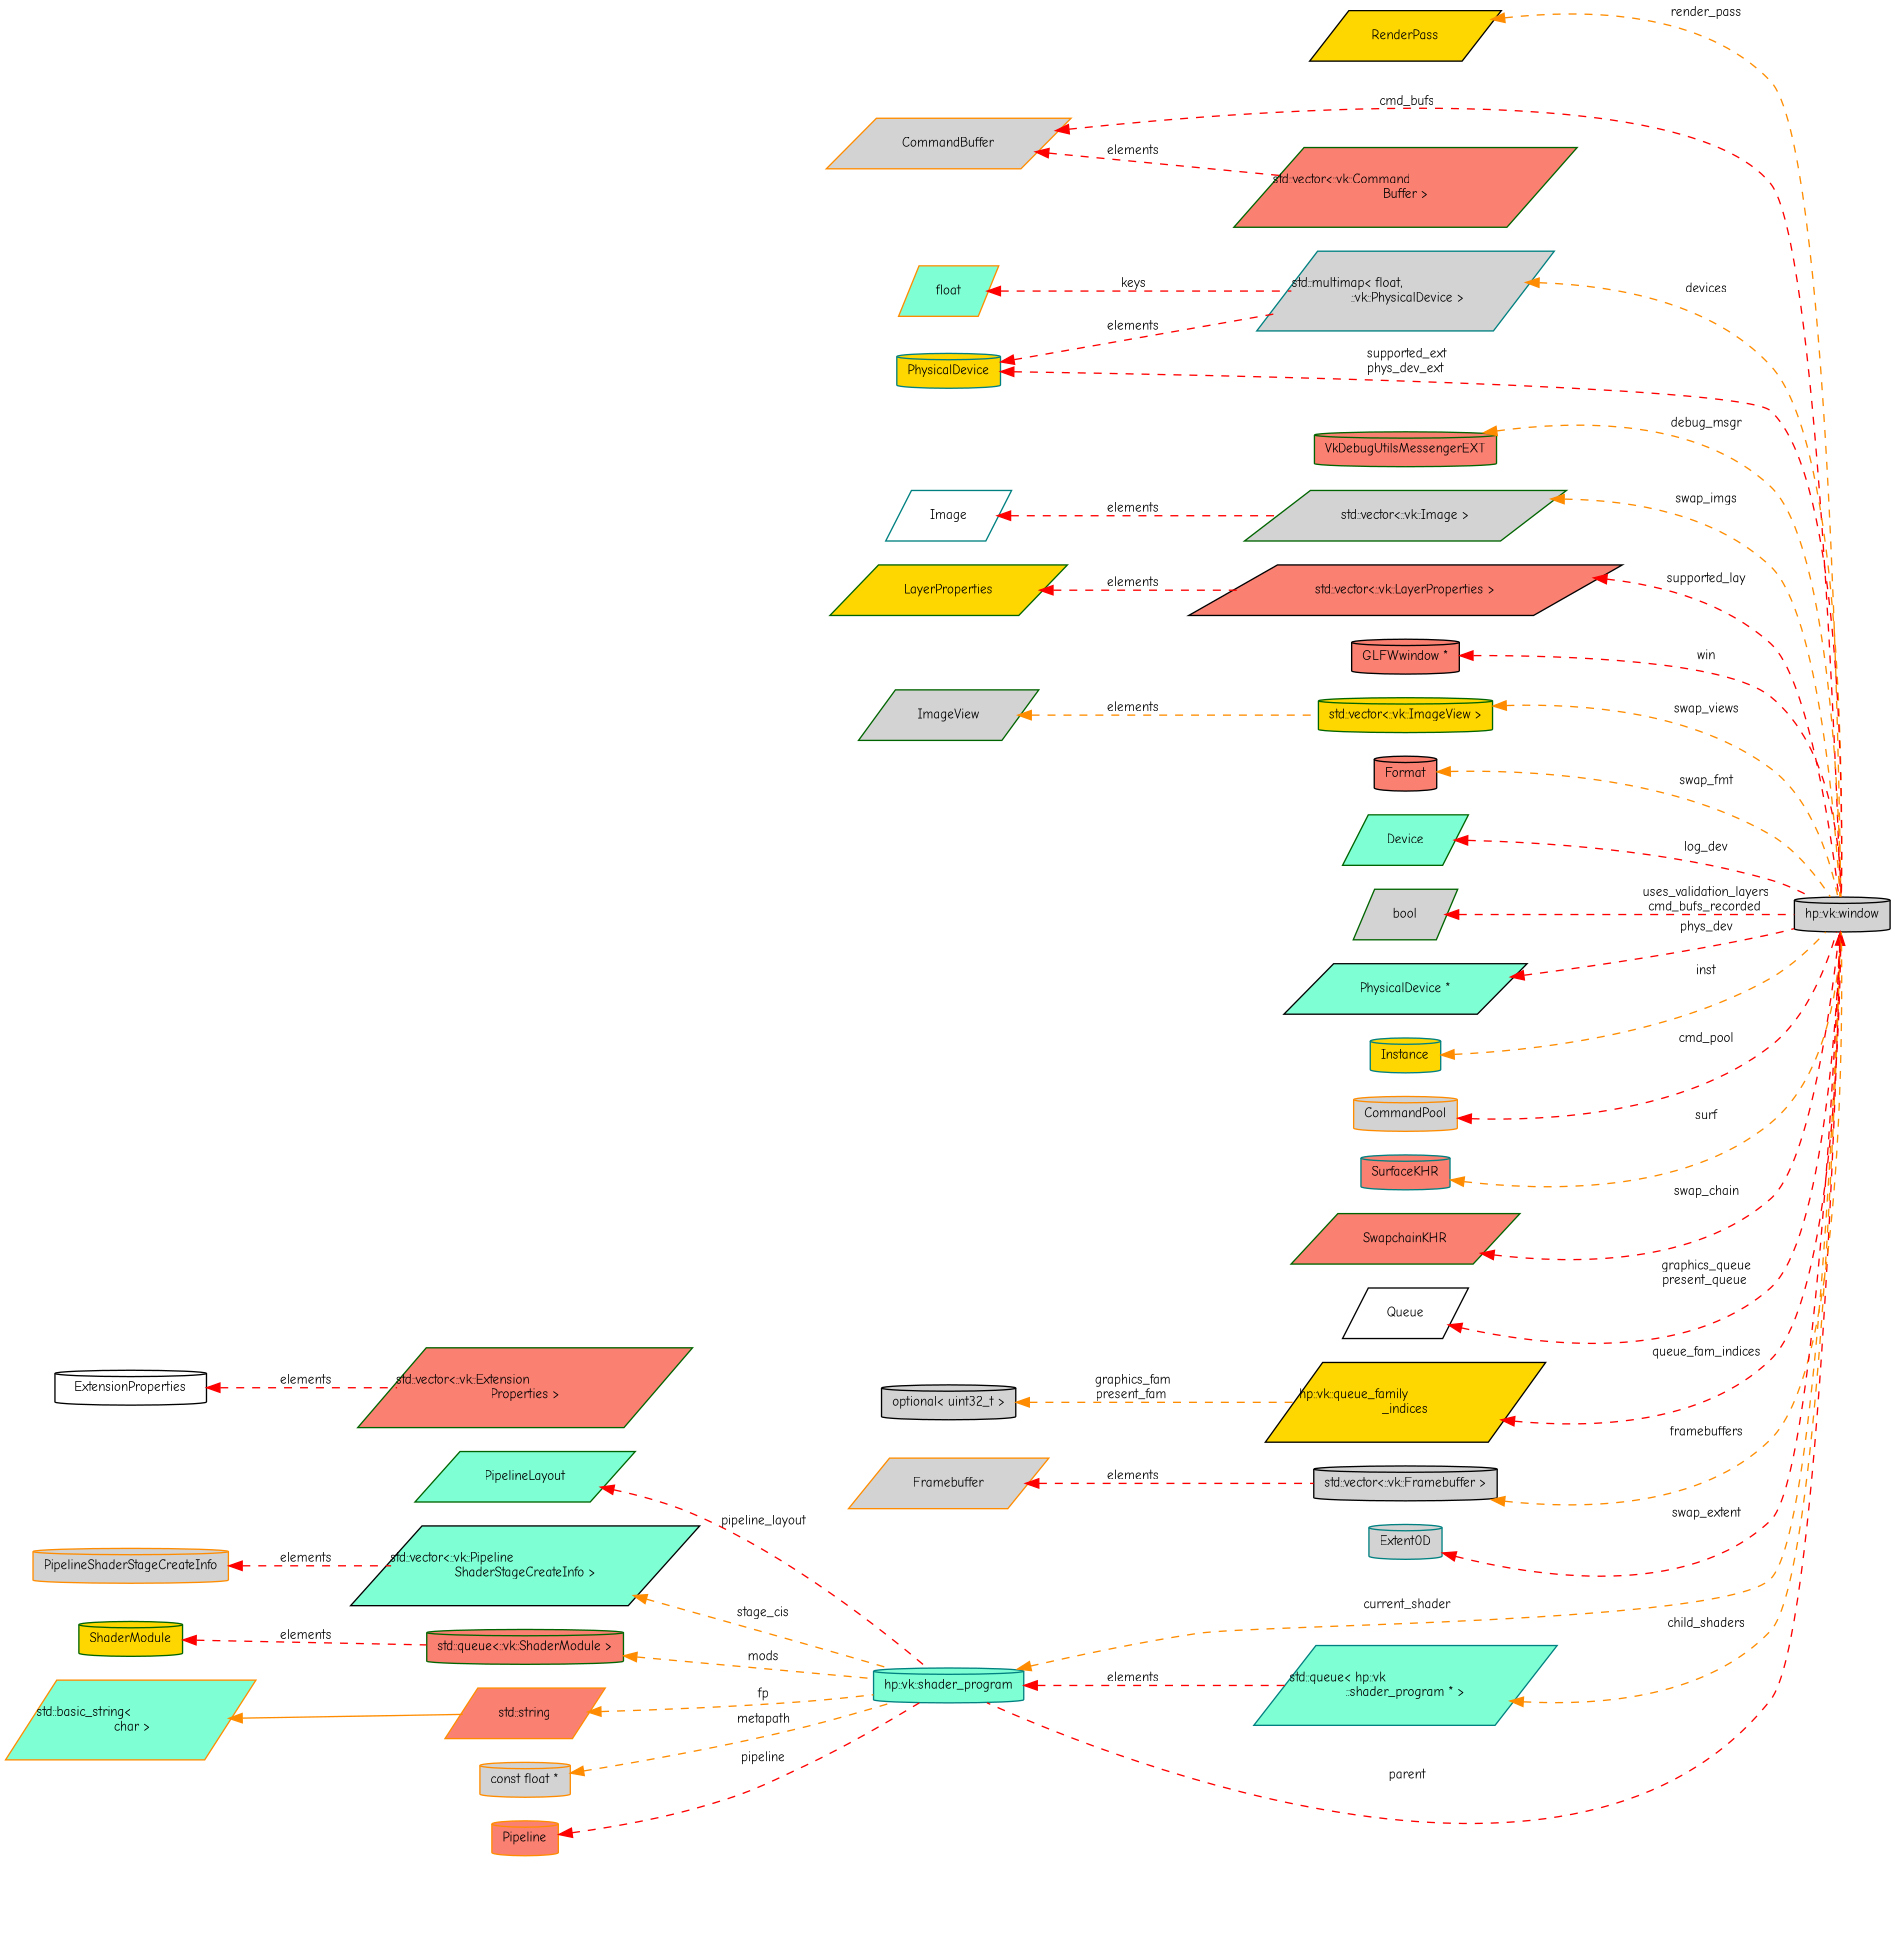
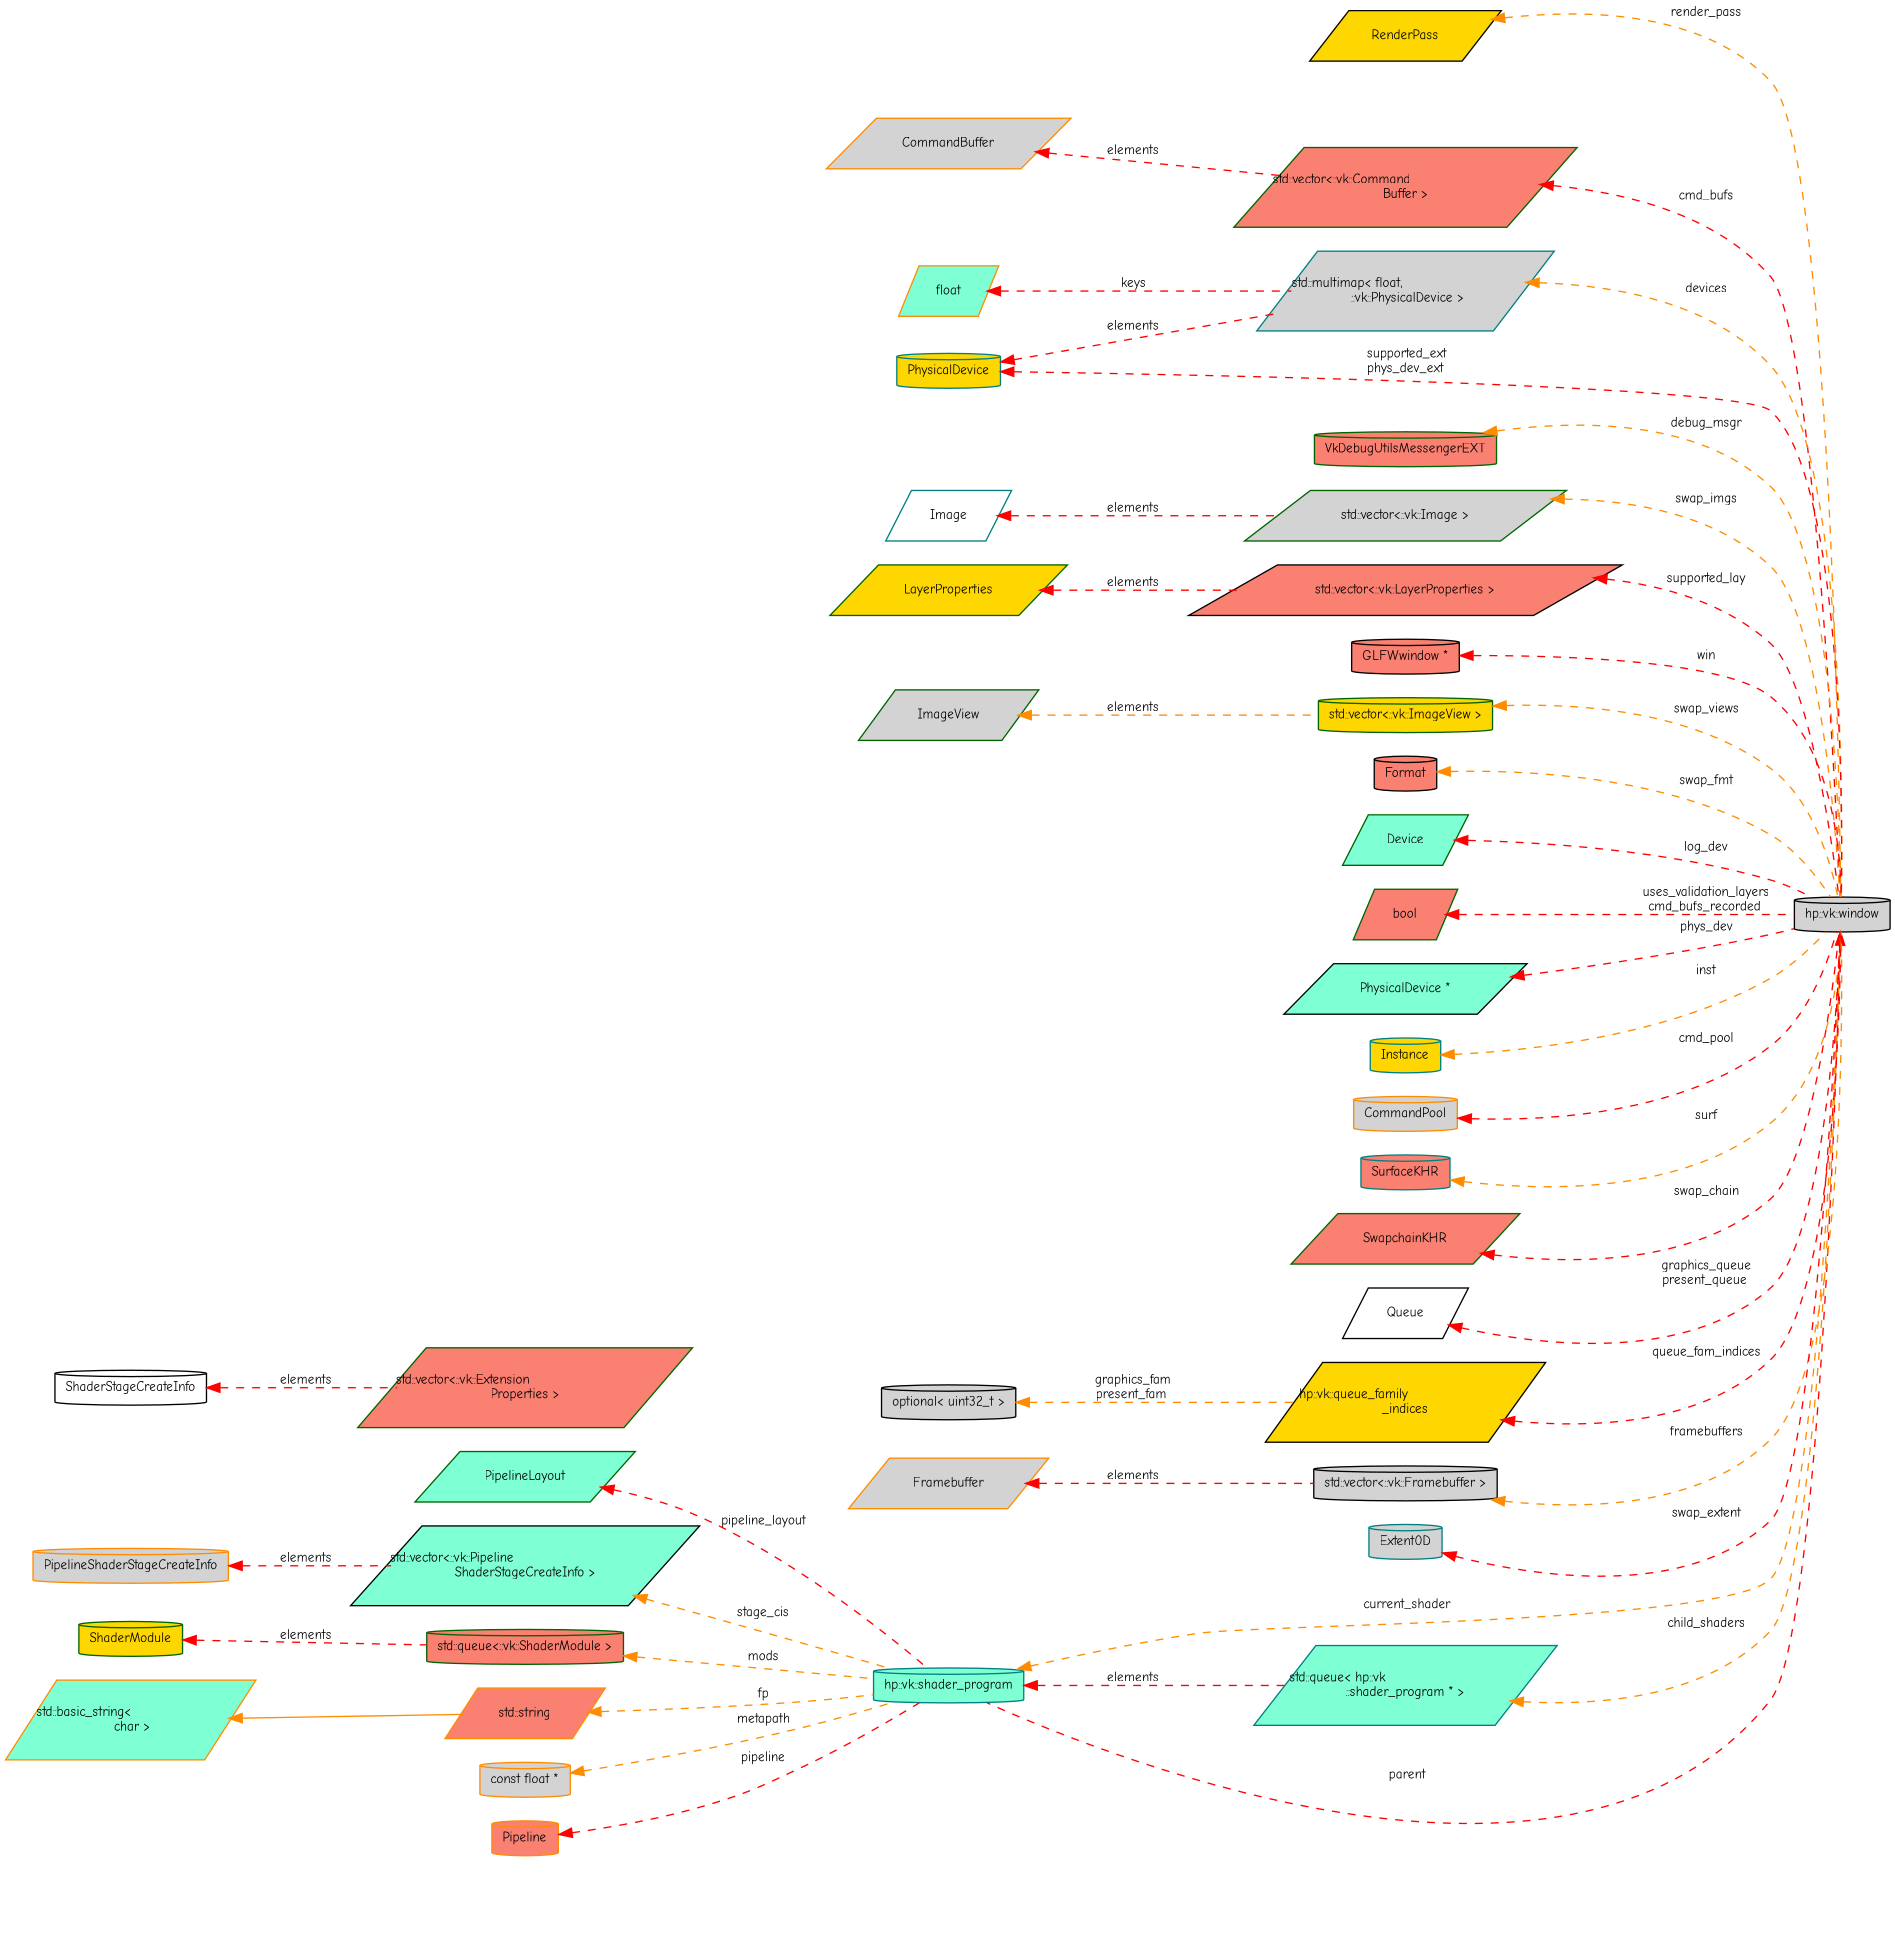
  digraph {
    fontname="Comic Neue"
    rankdir=LR
    node [color=darkgreen fillcolor=lightgrey fontname="Comic Neue" fontsize=10 shape=parallelogram style=filled]
    edge [color=red dir=back fontname="Comic Neue" fontsize=10 labelfontname=Helvetica labelfontsize=10 style=dashed]
    n1 [color=teal fillcolor=aquamarine fontcolor=black height=0.2 label="hp::vk::shader_program" shape=cylinder width=0.4]
    n2 [color=black height=0.2 label="hp::vk::window" shape=cylinder width=0.4]
    n3 [color=teal fillcolor=aquamarine height=0.2 label="std::queue\< hp::vk\l::shader_program * \>" width=0.4]
    n4 [fillcolor=aquamarine height=0.2 label=PipelineLayout width=0.4]
    n5 [color=black fillcolor=aquamarine height=0.2 label="std::vector\<::vk::Pipeline\lShaderStageCreateInfo \>" width=0.4]
    n6 [color=darkorange height=0.2 label=PipelineShaderStageCreateInfo shape=cylinder width=0.4]
    n7 [fillcolor=salmon height=0.2 label="std::queue\<::vk::ShaderModule \>" shape=cylinder width=0.4]
    n8 [fillcolor=gold height=0.2 label=ShaderModule shape=cylinder width=0.4]
    n9 [color=darkorange fillcolor=salmon height=0.2 label="std::string" width=0.4]
    n10 [color=darkorange fillcolor=aquamarine height=0.2 label="std::basic_string\<\l char \>" width=0.4]
    n11 [color=black fillcolor=gold height=0.2 label=RenderPass width=0.4]
    n12 [fillcolor=salmon height=0.2 label="std::vector\<::vk::Command\lBuffer \>" width=0.4]
    n13 [color=darkorange height=0.2 label=CommandBuffer width=0.4]
    n14 [color=teal height=0.2 label="std::multimap\< float,\l ::vk::PhysicalDevice \>" width=0.4]
    n15 [color=darkorange fillcolor=aquamarine height=0.2 label=float width=0.4]
    n16 [color=teal fillcolor=gold height=0.2 label=PhysicalDevice shape=cylinder width=0.4]
    n17 [fillcolor=salmon height=0.2 label="std::vector\<::vk::Extension\lProperties \>" width=0.4]
-   n18 [color=black fillcolor=white height=0.2 label=ExtensionProperties shape=cylinder width=0.4]
+   n18 [color=black fillcolor=white height=0.2 label=ShaderStageCreateInfo shape=cylinder width=0.4]
    n19 [fillcolor=salmon height=0.2 label=VkDebugUtilsMessengerEXT shape=cylinder width=0.4]
    n20 [height=0.2 label="std::vector\<::vk::Image \>" width=0.4]
    n21 [color=teal fillcolor=white height=0.2 label=Image width=0.4]
    n22 [color=black fillcolor=salmon height=0.2 label="std::vector\<::vk::LayerProperties \>" width=0.4]
    n23 [fillcolor=gold height=0.2 label=LayerProperties width=0.4]
    n24 [color=black fillcolor=salmon height=0.2 label="GLFWwindow *" shape=cylinder width=0.4]
    n25 [fillcolor=gold height=0.2 label="std::vector\<::vk::ImageView \>" shape=cylinder width=0.4]
    n26 [height=0.2 label=ImageView width=0.4]
    n27 [color=black fillcolor=salmon height=0.2 label=Format shape=cylinder width=0.4]
    n28 [fillcolor=aquamarine height=0.2 label=Device width=0.4]
-   n29 [height=0.2 label=bool width=0.4]
+   n29 [fillcolor=salmon height=0.2 label=bool width=0.4]
    n30 [color=black fillcolor=aquamarine height=0.2 label="PhysicalDevice *" width=0.4]
    n31 [color=teal fillcolor=gold height=0.2 label=Instance shape=cylinder width=0.4]
    n32 [color=darkorange height=0.2 label=CommandPool shape=cylinder width=0.4]
    n33 [color=teal fillcolor=salmon height=0.2 label=SurfaceKHR shape=cylinder width=0.4]
    n34 [fillcolor=salmon height=0.2 label=SwapchainKHR width=0.4]
    n35 [color=black fillcolor=white height=0.2 label=Queue width=0.4]
    n36 [color=black fillcolor=gold height=0.2 label="hp::vk::queue_family\l_indices" width=0.4]
    n37 [color=black height=0.2 label="optional\< uint32_t \>" shape=cylinder width=0.4]
    n38 [color=black height=0.2 label="std::vector\<::vk::Framebuffer \>" shape=cylinder width=0.4]
    n39 [color=darkorange height=0.2 label=Framebuffer width=0.4]
    n40 [color=teal height=0.2 label=Extent0D shape=cylinder width=0.4]
    n41 [color=darkorange height=0.2 label="const float *" shape=cylinder width=0.4]
    n42 [color=darkorange fillcolor=salmon height=0.2 label=Pipeline shape=cylinder width=0.4]
    n1 -> n2 [color=darkorange label=" current_shader"]
    n1 -> n3 [label=" elements"]
    n2 -> n1 [label=" parent"]
    n3 -> n2 [color=darkorange label=" child_shaders"]
    n4 -> n1 [label=" pipeline_layout"]
    n5 -> n1 [color=darkorange label=" stage_cis"]
    n6 -> n5 [label=" elements"]
    n7 -> n1 [color=darkorange label=" mods"]
    n8 -> n7 [label=" elements"]
    n9 -> n1 [color=darkorange label=" fp"]
    n10 -> n9 [color=darkorange style=solid]
    n11 -> n2 [color=darkorange label=" render_pass"]
-   n13 -> n2 [label=" cmd_bufs"]
+   n12 -> n2 [label=" cmd_bufs"]
    n13 -> n12 [label=" elements"]
    n14 -> n2 [color=darkorange label=" devices"]
    n15 -> n14 [label=" keys"]
    n16 -> n2 [label=" supported_ext\nphys_dev_ext"]
    n16 -> n14 [label=" elements"]
    n18 -> n17 [label=" elements"]
    n19 -> n2 [color=darkorange label=" debug_msgr"]
    n20 -> n2 [color=darkorange label=" swap_imgs"]
    n21 -> n20 [label=" elements"]
    n22 -> n2 [label=" supported_lay"]
    n23 -> n22 [label=" elements"]
    n24 -> n2 [label=" win"]
    n25 -> n2 [color=darkorange label=" swap_views"]
    n26 -> n25 [color=darkorange label=" elements"]
    n27 -> n2 [color=darkorange label=" swap_fmt"]
    n28 -> n2 [label=" log_dev"]
    n29 -> n2 [label=" uses_validation_layers\ncmd_bufs_recorded"]
    n30 -> n2 [label=" phys_dev"]
    n31 -> n2 [color=darkorange label=" inst"]
    n32 -> n2 [label=" cmd_pool"]
    n33 -> n2 [color=darkorange label=" surf"]
    n34 -> n2 [label=" swap_chain"]
    n35 -> n2 [label=" graphics_queue\npresent_queue"]
    n36 -> n2 [label=" queue_fam_indices"]
    n37 -> n36 [color=darkorange label=" graphics_fam\npresent_fam"]
    n38 -> n2 [color=darkorange label=" framebuffers"]
    n39 -> n38 [label=" elements"]
    n40 -> n2 [label=" swap_extent"]
    n41 -> n1 [color=darkorange label=" metapath"]
    n42 -> n1 [label=" pipeline"]
  }
